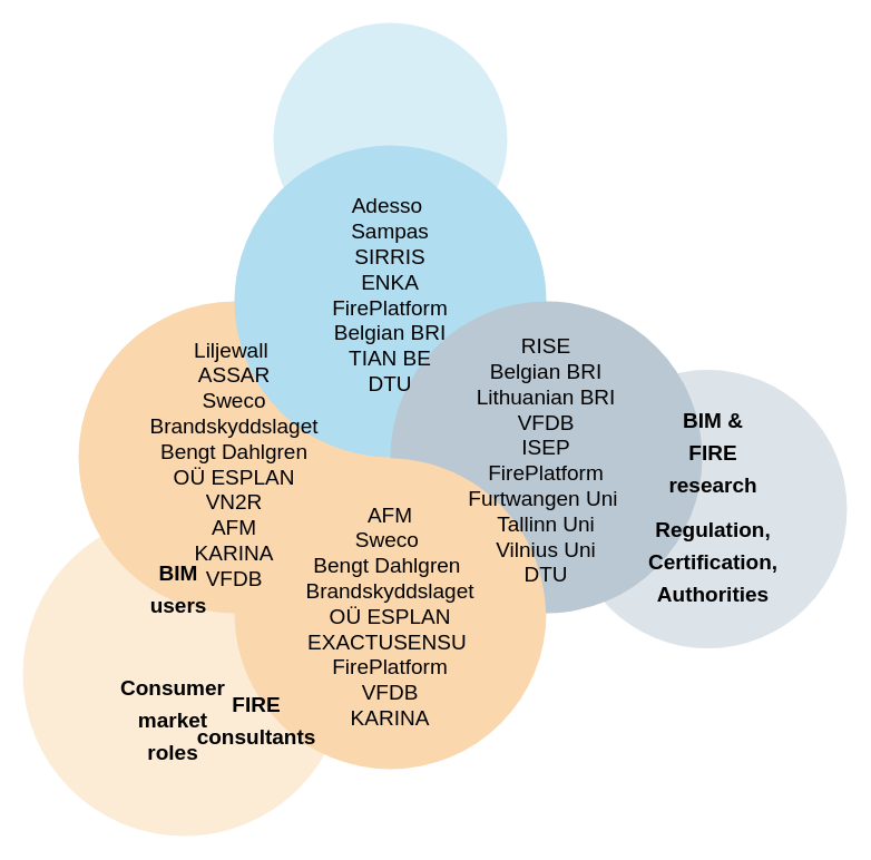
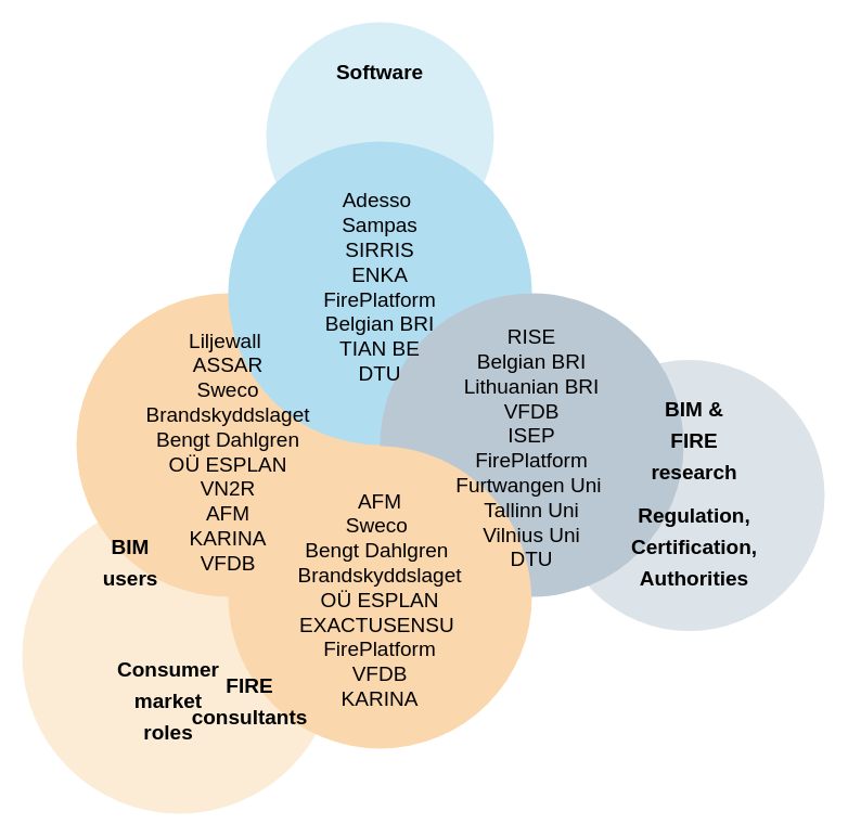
  <mxCell id="0" />
  <mxCell id="1" parent="0" />
  <mxCell id="2" value="" style="ellipse;whiteSpace=wrap;html=1;fontSize=19;strokeColor=none;fillColor=#b1ddf0;gradientDirection=north;opacity=50;" vertex="1" parent="1"><mxGeometry x="245" y="20" width="210" height="210" as="geometry" /></mxCell>
  <mxCell id="3" value="" style="ellipse;whiteSpace=wrap;html=1;fontSize=19;strokeColor=none;fillColor=#fad7ac;gradientDirection=north;opacity=50;" vertex="1" parent="1"><mxGeometry x="20" y="460" width="290" height="290" as="geometry" /></mxCell>
  <mxCell id="4" value="" style="ellipse;whiteSpace=wrap;html=1;fontSize=19;strokeColor=none;fillColor=#bac8d3;gradientColor=none;gradientDirection=north;opacity=50;" vertex="1" parent="1"><mxGeometry x="510" y="331.54" width="250" height="250" as="geometry" /></mxCell>
  <mxCell id="5" value="" style="ellipse;whiteSpace=wrap;html=1;fillColor=#fad7ac;strokeColor=none;" vertex="1" parent="1"><mxGeometry x="210" y="410" width="280" height="280" as="geometry" /></mxCell>
  <mxCell id="6" value="" style="ellipse;whiteSpace=wrap;html=1;fillColor=#fad7ac;strokeColor=none;" vertex="1" parent="1"><mxGeometry x="70" y="270" width="280" height="280" as="geometry" /></mxCell>
  <mxCell id="7" value="" style="ellipse;whiteSpace=wrap;html=1;fillColor=#B1DDF0;strokeColor=none;" vertex="1" parent="1"><mxGeometry x="210" y="130" width="280" height="280" as="geometry" /></mxCell>
  <mxCell id="8" value="" style="ellipse;whiteSpace=wrap;html=1;fillColor=#bac8d3;strokeColor=none;" vertex="1" parent="1"><mxGeometry x="350" y="270" width="280" height="280" as="geometry" /></mxCell>
  <mxCell id="9" value="" style="whiteSpace=wrap;html=1;shape=mxgraph.basic.pointed_oval;rotation=-45;strokeColor=none;fillColor=#fad7ac;" vertex="1" parent="1"><mxGeometry x="364" y="381.54" width="110" height="200" as="geometry" /></mxCell>
  <mxCell id="10" value="&lt;h1&gt;&lt;font style=&quot;font-size: 19px&quot;&gt;FIRE consultants&lt;/font&gt;&lt;/h1&gt;" style="text;html=1;strokeColor=none;fillColor=none;align=center;verticalAlign=middle;whiteSpace=wrap;rounded=0;" vertex="1" parent="1"><mxGeometry x="200" y="630" width="60" height="30" as="geometry" /></mxCell>
  <mxCell id="11" value="&lt;h1&gt;&lt;font style=&quot;font-size: 19px&quot;&gt;BIM &amp;amp; FIRE research&lt;/font&gt;&lt;/h1&gt;" style="text;html=1;strokeColor=none;fillColor=none;align=center;verticalAlign=middle;whiteSpace=wrap;rounded=0;" vertex="1" parent="1"><mxGeometry x="610" y="390" width="60" height="30" as="geometry" /></mxCell>
- <mxCell id="12" value="&lt;h1&gt;&lt;font style=&quot;font-size: 19px&quot;&gt;BIM users&lt;/font&gt;&lt;/h1&gt;" style="text;html=1;strokeColor=none;fillColor=none;align=center;verticalAlign=middle;whiteSpace=wrap;rounded=0;" vertex="1" parent="1"><mxGeometry x="130" y="512" width="60" height="30" as="geometry" /></mxCell>
+ <mxCell id="12" value="&lt;h1&gt;&lt;font style=&quot;font-size: 19px&quot;&gt;BIM users&lt;/font&gt;&lt;/h1&gt;" style="text;html=1;strokeColor=none;fillColor=none;align=center;verticalAlign=middle;whiteSpace=wrap;rounded=0;" vertex="1" parent="1"><mxGeometry x="90" y="502" width="60" height="30" as="geometry" /></mxCell>
  <mxCell id="13" value="&lt;div&gt;Adesso&amp;nbsp;&lt;/div&gt;&lt;div&gt;Sampas&lt;/div&gt;&lt;div&gt;SIRRIS&lt;/div&gt;&lt;div&gt;&lt;span&gt;ENKA&lt;/span&gt;&lt;/div&gt;&lt;div&gt;FirePlatform&lt;/div&gt;&lt;div&gt;&lt;div&gt;&lt;span&gt;Belgian BRI&lt;/span&gt;&lt;br&gt;&lt;/div&gt;&lt;div&gt;&lt;span&gt;TIAN BE&lt;/span&gt;&lt;/div&gt;&lt;/div&gt;&lt;div&gt;&lt;span&gt;DTU&lt;/span&gt;&lt;/div&gt;" style="text;html=1;strokeColor=none;fillColor=none;align=center;verticalAlign=middle;whiteSpace=wrap;rounded=0;fontSize=19;" vertex="1" parent="1"><mxGeometry x="260" y="180" width="180" height="170" as="geometry" /></mxCell>
  <mxCell id="14" value="RISE&lt;div&gt;&lt;span&gt;Belgian BRI&lt;/span&gt;&lt;br&gt;&lt;/div&gt;&lt;div&gt;Lithuanian BRI&lt;span&gt;&lt;br&gt;&lt;/span&gt;&lt;/div&gt;&lt;div&gt;&lt;span&gt;VFDB&lt;/span&gt;&lt;/div&gt;&lt;div&gt;ISEP&lt;/div&gt;&lt;div&gt;&lt;span&gt;FirePlatform&lt;/span&gt;&lt;/div&gt;Furtwangen Uni&lt;span&gt;&amp;nbsp;&lt;/span&gt;&lt;br&gt;&lt;div&gt;Tallinn Uni&lt;/div&gt;&lt;div&gt;&lt;span&gt;Vilnius Uni&lt;/span&gt;&lt;br&gt;&lt;/div&gt;&lt;div&gt;DTU&lt;/div&gt;&lt;div&gt;&lt;span&gt;&lt;br&gt;&lt;/span&gt;&lt;/div&gt;" style="text;html=1;strokeColor=none;fillColor=none;align=center;verticalAlign=middle;whiteSpace=wrap;rounded=0;fontSize=19;" vertex="1" parent="1"><mxGeometry x="400" y="340" width="180" height="170" as="geometry" /></mxCell>
  <mxCell id="15" value="&lt;div&gt;AFM&lt;/div&gt;&lt;div&gt;Sweco&amp;nbsp;&lt;/div&gt;&lt;div&gt;Bengt Dahlgren&amp;nbsp;&lt;/div&gt;&lt;div&gt;Brandskyddslaget&lt;/div&gt;&lt;div&gt;&lt;span&gt;OÜ ESPLAN&lt;/span&gt;&lt;/div&gt;EXACTUSENSU&amp;nbsp;&lt;br&gt;&lt;div&gt;FirePlatform&lt;/div&gt;&lt;div&gt;VFDB&lt;/div&gt;&lt;div&gt;KARINA&lt;br&gt;&lt;/div&gt;&lt;div&gt;&lt;br&gt;&lt;/div&gt;" style="text;html=1;strokeColor=none;fillColor=none;align=center;verticalAlign=middle;whiteSpace=wrap;rounded=0;fontSize=19;" vertex="1" parent="1"><mxGeometry x="260" y="480" width="180" height="170" as="geometry" /></mxCell>
  <mxCell id="16" value="&lt;div&gt;&lt;div&gt;Liljewall&amp;nbsp;&lt;/div&gt;&lt;div&gt;ASSAR&lt;/div&gt;&lt;/div&gt;&lt;div&gt;Sweco&lt;/div&gt;&lt;div&gt;Brandskyddslaget&lt;br&gt;&lt;/div&gt;&lt;div&gt;Bengt Dahlgren&lt;/div&gt;&lt;div&gt;OÜ ESPLAN&lt;br&gt;&lt;/div&gt;&lt;div&gt;VN2R&lt;br&gt;&lt;/div&gt;&lt;div&gt;AFM&lt;/div&gt;&lt;div&gt;KARINA&lt;/div&gt;&lt;div&gt;VFDB&lt;br&gt;&lt;/div&gt;" style="text;html=1;strokeColor=none;fillColor=none;align=center;verticalAlign=middle;whiteSpace=wrap;rounded=0;fontSize=19;" vertex="1" parent="1"><mxGeometry x="120" y="332" width="180" height="170" as="geometry" /></mxCell>
  <mxCell id="17" value="&lt;h1&gt;&lt;font style=&quot;font-size: 19px&quot;&gt;Consumer market roles&lt;/font&gt;&lt;/h1&gt;" style="text;html=1;strokeColor=none;fillColor=none;align=center;verticalAlign=middle;whiteSpace=wrap;rounded=0;fontStyle=0" vertex="1" parent="1"><mxGeometry x="125" y="630" width="60" height="30" as="geometry" /></mxCell>
+ <mxCell id="18" value="&lt;h1&gt;&lt;font style=&quot;font-size: 19px&quot;&gt;Software&lt;/font&gt;&lt;/h1&gt;" style="text;html=1;strokeColor=none;fillColor=none;align=center;verticalAlign=middle;whiteSpace=wrap;rounded=0;" vertex="1" parent="1"><mxGeometry x="320" y="50" width="60" height="30" as="geometry" /></mxCell>
  <mxCell id="19" value="&lt;h1&gt;&lt;font style=&quot;font-size: 19px&quot;&gt;Regulation, Certification, Authorities&lt;/font&gt;&lt;/h1&gt;" style="text;html=1;strokeColor=none;fillColor=none;align=center;verticalAlign=middle;whiteSpace=wrap;rounded=0;" vertex="1" parent="1"><mxGeometry x="610" y="488" width="60" height="30" as="geometry" /></mxCell>
